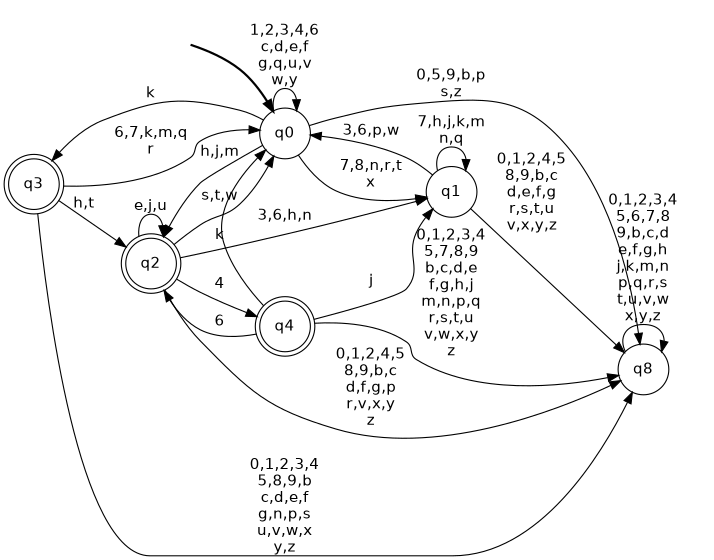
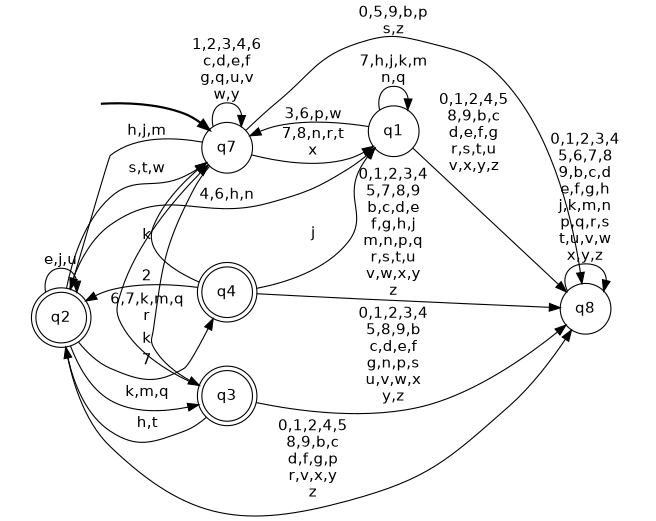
  digraph {
    fontname="DejaVu Sans"
    rankdir=LR
    node [fontname="DejaVu Sans" shape=circle style=filled color=black fillcolor=white]
    edge [fontname="DejaVu Sans"]
    __start0 [height=0 shape=none style=invis width=0 color="" fillcolor=""]
-   n2 [label=q0]
+   n2 [label=q7]
    n3 [label=q1]
    n4 [label=q2 shape=doublecircle style="rounded,filled"]
    n5 [label=q3 shape=doublecircle style="rounded,filled"]
    n6 [label=q8]
    n7 [label=q4 shape=doublecircle]
    subgraph cluster_1 {
      nodesep=0.15
      ranksep=0.15
      style=invis
      __start0
      n2
    }
    __start0 -> n2 [penwidth=2]
    n2 -> n2 [label="1,2,3,4,6\nc,d,e,f\ng,q,u,v\nw,y"]
    n2 -> n3 [label="7,8,n,r,t\nx"]
    n2 -> n4 [label="h,j,m"]
    n2 -> n5 [label=k]
    n2 -> n6 [label="0,5,9,b,p\ns,z"]
    n3 -> n2 [label="3,6,p,w"]
    n3 -> n3 [label="7,h,j,k,m\nn,q"]
    n3 -> n6 [label="0,1,2,4,5\n8,9,b,c\nd,e,f,g\nr,s,t,u\nv,x,y,z"]
    n4 -> n2 [label="s,t,w"]
-   n4 -> n3 [label="3,6,h,n"]
+   n4 -> n3 [label="4,6,h,n"]
    n4 -> n4 [label="e,j,u"]
+   n4 -> n5 [label="k,m,q"]
    n4 -> n6 [label="0,1,2,4,5\n8,9,b,c\nd,f,g,p\nr,v,x,y\nz"]
-   n4 -> n7 [label=4]
+   n4 -> n7 [label=7]
    n5 -> n2 [label="6,7,k,m,q\nr"]
    n5 -> n4 [label="h,t"]
    n5 -> n6 [label="0,1,2,3,4\n5,8,9,b\nc,d,e,f\ng,n,p,s\nu,v,w,x\ny,z"]
    n6 -> n6 [label="0,1,2,3,4\n5,6,7,8\n9,b,c,d\ne,f,g,h\nj,k,m,n\np,q,r,s\nt,u,v,w\nx,y,z"]
    n7 -> n2 [label=k]
    n7 -> n3 [label=j]
-   n7 -> n4 [label=6]
+   n7 -> n4 [label=2]
    n7 -> n6 [label="0,1,2,3,4\n5,7,8,9\nb,c,d,e\nf,g,h,j\nm,n,p,q\nr,s,t,u\nv,w,x,y\nz"]
  }
